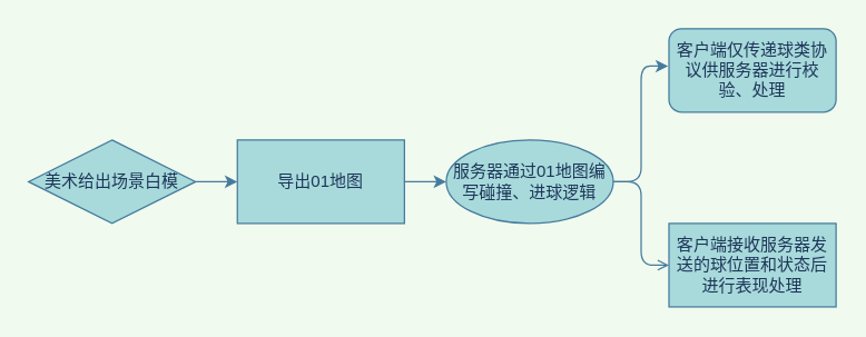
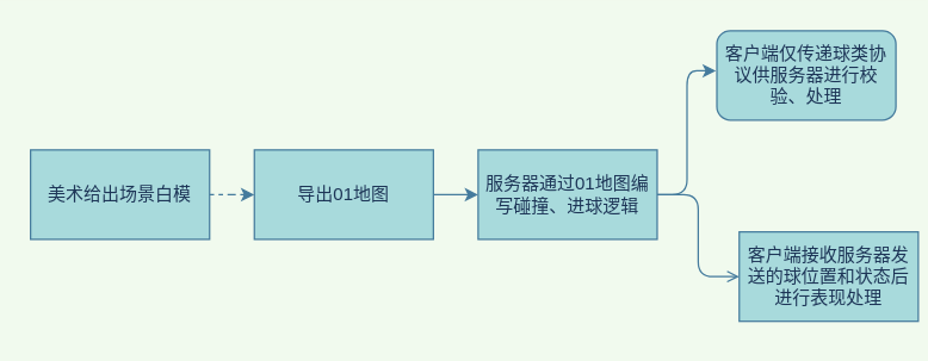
  <mxCell id="0" />
  <mxCell id="1" parent="0" />
- <mxCell id="2" style="edgeStyle=orthogonalEdgeStyle;curved=0;rounded=1;sketch=0;orthogonalLoop=1;jettySize=auto;html=1;fontColor=#1D3557;strokeColor=#457B9D;fillColor=#A8DADC;" edge="1" parent="1" source="3" target="5"><mxGeometry relative="1" as="geometry" /></mxCell>
- <mxCell id="3" value="美术给出场景白模" style="rhombus;whiteSpace=wrap;html=1;fillColor=#A8DADC;strokeColor=#457B9D;fontColor=#1D3557;" vertex="1" parent="1"><mxGeometry x="20" y="100" width="120" height="60" as="geometry" /></mxCell>
+ <mxCell id="2" style="edgeStyle=orthogonalEdgeStyle;curved=0;rounded=1;sketch=0;orthogonalLoop=1;jettySize=auto;html=1;fontColor=#1D3557;strokeColor=#457B9D;fillColor=#A8DADC;dashed=1;" edge="1" parent="1" source="3" target="5"><mxGeometry relative="1" as="geometry" /></mxCell>
+ <mxCell id="3" value="美术给出场景白模" style="whiteSpace=wrap;html=1;fillColor=#A8DADC;strokeColor=#457B9D;fontColor=#1D3557;" vertex="1" parent="1"><mxGeometry x="20" y="100" width="120" height="60" as="geometry" /></mxCell>
  <mxCell id="4" style="edgeStyle=orthogonalEdgeStyle;curved=0;rounded=1;sketch=0;orthogonalLoop=1;jettySize=auto;html=1;fontColor=#1D3557;strokeColor=#457B9D;fillColor=#A8DADC;" edge="1" parent="1" source="5" target="8"><mxGeometry relative="1" as="geometry" /></mxCell>
  <mxCell id="5" value="导出01地图" style="rounded=0;whiteSpace=wrap;html=1;sketch=0;fontColor=#1D3557;strokeColor=#457B9D;fillColor=#A8DADC;" vertex="1" parent="1"><mxGeometry x="170" y="100" width="120" height="60" as="geometry" /></mxCell>
  <mxCell id="6" style="edgeStyle=orthogonalEdgeStyle;curved=0;rounded=1;sketch=0;orthogonalLoop=1;jettySize=auto;html=1;fontColor=#1D3557;strokeColor=#457B9D;fillColor=#A8DADC;endArrow=open;" edge="1" parent="1" source="8" target="10"><mxGeometry relative="1" as="geometry" /></mxCell>
  <mxCell id="7" style="edgeStyle=orthogonalEdgeStyle;curved=0;rounded=1;sketch=0;orthogonalLoop=1;jettySize=auto;html=1;entryX=-0.005;entryY=0.448;entryDx=0;entryDy=0;entryPerimeter=0;fontColor=#1D3557;strokeColor=#457B9D;fillColor=#A8DADC;" edge="1" parent="1" source="8" target="9"><mxGeometry relative="1" as="geometry" /></mxCell>
- <mxCell id="8" value="服务器通过01地图编写碰撞、进球逻辑" style="ellipse;whiteSpace=wrap;html=1;sketch=0;fontColor=#1D3557;strokeColor=#457B9D;fillColor=#A8DADC;" vertex="1" parent="1"><mxGeometry x="320" y="100" width="120" height="60" as="geometry" /></mxCell>
+ <mxCell id="8" value="服务器通过01地图编写碰撞、进球逻辑" style="rounded=0;whiteSpace=wrap;html=1;sketch=0;fontColor=#1D3557;strokeColor=#457B9D;fillColor=#A8DADC;" vertex="1" parent="1"><mxGeometry x="320" y="100" width="120" height="60" as="geometry" /></mxCell>
  <mxCell id="9" value="客户端仅传递球类协议供服务器进行校验、处理" style="whiteSpace=wrap;html=1;sketch=0;fontColor=#1D3557;strokeColor=#457B9D;fillColor=#A8DADC;rounded=1;" vertex="1" parent="1"><mxGeometry x="480" y="20" width="120" height="60" as="geometry" /></mxCell>
- <mxCell id="10" value="客户端接收服务器发送的球位置和状态后进行表现处理" style="rounded=0;whiteSpace=wrap;html=1;sketch=0;fontColor=#1D3557;strokeColor=#457B9D;fillColor=#A8DADC;" vertex="1" parent="1"><mxGeometry x="480" y="160" width="120" height="60" as="geometry" /></mxCell>
+ <mxCell id="10" value="客户端接收服务器发送的球位置和状态后进行表现处理" style="rounded=0;whiteSpace=wrap;html=1;sketch=0;fontColor=#1D3557;strokeColor=#457B9D;fillColor=#A8DADC;" vertex="1" parent="1"><mxGeometry x="495" y="155" width="120" height="60" as="geometry" /></mxCell>
